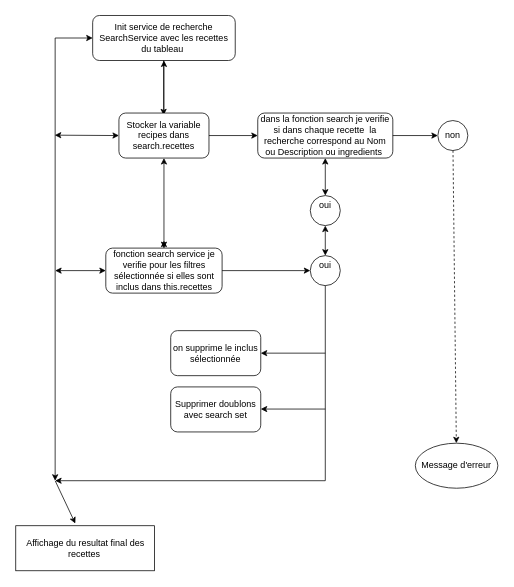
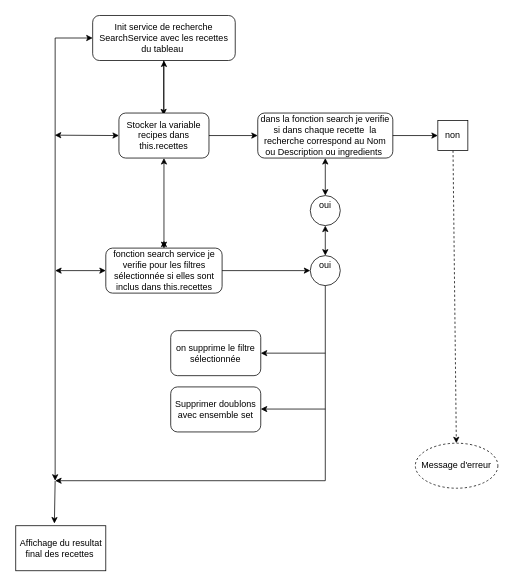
  <mxCell id="0" />
  <mxCell id="1" parent="0" />
  <mxCell id="2" value="Init service de recherche SearchService avec les recettes du tableau&amp;nbsp;" style="rounded=1;whiteSpace=wrap;html=1;" parent="1" vertex="1"><mxGeometry x="123" y="20" width="190" height="60" as="geometry" /></mxCell>
  <mxCell id="3" value="" style="endArrow=classic;html=1;rounded=0;exitX=0.426;exitY=0.95;exitDx=0;exitDy=0;exitPerimeter=0;" parent="1" edge="1"><mxGeometry width="50" height="50" relative="1" as="geometry"><mxPoint x="217.5" y="80" as="sourcePoint" /><mxPoint x="217.56" y="153" as="targetPoint" /><Array as="points" /></mxGeometry></mxCell>
  <mxCell id="4" value="" style="edgeStyle=orthogonalEdgeStyle;rounded=0;orthogonalLoop=1;jettySize=auto;html=1;" parent="1" source="5" target="2" edge="1"><mxGeometry relative="1" as="geometry" /></mxCell>
- <mxCell id="5" value="Stocker la variable recipes dans search.recettes" style="rounded=1;whiteSpace=wrap;html=1;" parent="1" vertex="1"><mxGeometry x="158" y="150" width="120" height="60" as="geometry" /></mxCell>
+ <mxCell id="5" value="Stocker la variable recipes dans this.recettes" style="rounded=1;whiteSpace=wrap;html=1;" parent="1" vertex="1"><mxGeometry x="158" y="150" width="120" height="60" as="geometry" /></mxCell>
  <mxCell id="6" value="" style="endArrow=classic;html=1;rounded=0;" parent="1" target="7" edge="1"><mxGeometry width="50" height="50" relative="1" as="geometry"><mxPoint x="278" y="180" as="sourcePoint" /><mxPoint x="328" y="180" as="targetPoint" /></mxGeometry></mxCell>
  <mxCell id="7" value="dans la fonction search je verifie si dans chaque recette&amp;nbsp; la recherche correspond au Nom ou Description ou ingredients&amp;nbsp;" style="rounded=1;whiteSpace=wrap;html=1;" parent="1" vertex="1"><mxGeometry x="343" y="150" width="180" height="60" as="geometry" /></mxCell>
  <mxCell id="8" value="oui&lt;div&gt;&lt;br&gt;&lt;/div&gt;" style="ellipse;whiteSpace=wrap;html=1;aspect=fixed;" parent="1" vertex="1"><mxGeometry x="413" y="340" width="40" height="40" as="geometry" /></mxCell>
  <mxCell id="9" value="" style="endArrow=classic;startArrow=classic;html=1;rounded=0;entryX=0.5;entryY=0;entryDx=0;entryDy=0;exitX=0.5;exitY=1;exitDx=0;exitDy=0;" parent="1" source="21" target="8" edge="1"><mxGeometry width="50" height="50" relative="1" as="geometry"><mxPoint x="423" y="210" as="sourcePoint" /><mxPoint x="473" y="160" as="targetPoint" /></mxGeometry></mxCell>
  <mxCell id="10" value="" style="endArrow=classic;html=1;rounded=0;" parent="1" edge="1"><mxGeometry width="50" height="50" relative="1" as="geometry"><mxPoint x="433" y="640" as="sourcePoint" /><mxPoint x="73" y="640" as="targetPoint" /></mxGeometry></mxCell>
  <mxCell id="11" value="" style="endArrow=classic;html=1;rounded=0;dashed=1;" parent="1" source="13" target="14" edge="1"><mxGeometry width="50" height="50" relative="1" as="geometry"><mxPoint x="263" y="420" as="sourcePoint" /><mxPoint x="313" y="370" as="targetPoint" /></mxGeometry></mxCell>
  <mxCell id="12" value="" style="endArrow=classic;startArrow=classic;html=1;rounded=0;entryX=0;entryY=0.5;entryDx=0;entryDy=0;" parent="1" target="2" edge="1"><mxGeometry width="50" height="50" relative="1" as="geometry"><mxPoint x="73" y="640" as="sourcePoint" /><mxPoint x="313" y="370" as="targetPoint" /><Array as="points"><mxPoint x="73" y="50" /></Array></mxGeometry></mxCell>
- <mxCell id="13" value="&lt;div&gt;non&lt;/div&gt;" style="ellipse;whiteSpace=wrap;html=1;aspect=fixed;" parent="1" vertex="1"><mxGeometry x="583" y="160" width="40" height="40" as="geometry" /></mxCell>
- <mxCell id="14" value="Message d'erreur" style="ellipse;whiteSpace=wrap;html=1;" parent="1" vertex="1"><mxGeometry x="553" y="590" width="110" height="60" as="geometry" /></mxCell>
+ <mxCell id="13" value="&lt;div&gt;non&lt;/div&gt;" style="whiteSpace=wrap;html=1;aspect=fixed;rounded=0;" parent="1" vertex="1"><mxGeometry x="583" y="160" width="40" height="40" as="geometry" /></mxCell>
+ <mxCell id="14" value="Message d'erreur" style="ellipse;whiteSpace=wrap;html=1;dashed=1;" parent="1" vertex="1"><mxGeometry x="553" y="590" width="110" height="60" as="geometry" /></mxCell>
  <mxCell id="15" value="" style="endArrow=classic;html=1;rounded=0;entryX=0;entryY=0.5;entryDx=0;entryDy=0;exitX=1;exitY=0.5;exitDx=0;exitDy=0;" parent="1" source="7" target="13" edge="1"><mxGeometry width="50" height="50" relative="1" as="geometry"><mxPoint x="263" y="420" as="sourcePoint" /><mxPoint x="313" y="370" as="targetPoint" /></mxGeometry></mxCell>
  <mxCell id="16" value="" style="endArrow=classic;startArrow=classic;html=1;rounded=0;exitX=0.5;exitY=1;exitDx=0;exitDy=0;" parent="1" source="18" edge="1"><mxGeometry width="50" height="50" relative="1" as="geometry"><mxPoint x="263" y="420" as="sourcePoint" /><mxPoint x="218" y="320" as="targetPoint" /></mxGeometry></mxCell>
  <mxCell id="17" value="" style="endArrow=classic;startArrow=classic;html=1;rounded=0;exitX=0.5;exitY=1;exitDx=0;exitDy=0;" parent="1" source="5" target="18" edge="1"><mxGeometry width="50" height="50" relative="1" as="geometry"><mxPoint x="218" y="210" as="sourcePoint" /><mxPoint x="218" y="320" as="targetPoint" /></mxGeometry></mxCell>
  <mxCell id="18" value="fonction search service je verifie pour les filtres sélectionnée si elles sont inclus dans this.recettes" style="rounded=1;whiteSpace=wrap;html=1;" parent="1" vertex="1"><mxGeometry x="140.5" y="330" width="155" height="60" as="geometry" /></mxCell>
  <mxCell id="19" value="" style="endArrow=none;html=1;rounded=0;entryX=0.5;entryY=1;entryDx=0;entryDy=0;" parent="1" target="8" edge="1"><mxGeometry width="50" height="50" relative="1" as="geometry"><mxPoint x="433" y="640" as="sourcePoint" /><mxPoint x="313" y="370" as="targetPoint" /></mxGeometry></mxCell>
  <mxCell id="20" value="" style="endArrow=classic;startArrow=classic;html=1;rounded=0;entryX=0.5;entryY=0;entryDx=0;entryDy=0;exitX=0.5;exitY=1;exitDx=0;exitDy=0;" parent="1" source="7" target="21" edge="1"><mxGeometry width="50" height="50" relative="1" as="geometry"><mxPoint x="433" y="210" as="sourcePoint" /><mxPoint x="433" y="340" as="targetPoint" /></mxGeometry></mxCell>
  <mxCell id="21" value="oui&lt;div&gt;&lt;br&gt;&lt;/div&gt;" style="ellipse;whiteSpace=wrap;html=1;aspect=fixed;" parent="1" vertex="1"><mxGeometry x="413" y="260" width="40" height="40" as="geometry" /></mxCell>
  <mxCell id="22" value="" style="endArrow=classic;html=1;rounded=0;entryX=0;entryY=0.5;entryDx=0;entryDy=0;exitX=1;exitY=0.5;exitDx=0;exitDy=0;" parent="1" source="18" target="8" edge="1"><mxGeometry width="50" height="50" relative="1" as="geometry"><mxPoint x="333" y="430" as="sourcePoint" /><mxPoint x="313" y="370" as="targetPoint" /></mxGeometry></mxCell>
- <mxCell id="23" value="Affichage du resultat final des recettes&amp;nbsp;" style="rounded=0;whiteSpace=wrap;html=1;" parent="1" vertex="1"><mxGeometry x="20.5" y="700" width="185" height="60" as="geometry" /></mxCell>
+ <mxCell id="23" value="Affichage du resultat final des recettes&amp;nbsp;" style="rounded=0;whiteSpace=wrap;html=1;" parent="1" vertex="1"><mxGeometry x="20.5" y="700" width="120" height="60" as="geometry" /></mxCell>
  <mxCell id="24" value="" style="endArrow=classic;html=1;rounded=0;entryX=0.429;entryY=-0.05;entryDx=0;entryDy=0;entryPerimeter=0;" parent="1" target="23" edge="1"><mxGeometry width="50" height="50" relative="1" as="geometry"><mxPoint x="73" y="640" as="sourcePoint" /><mxPoint x="53" y="710.98" as="targetPoint" /></mxGeometry></mxCell>
  <mxCell id="25" value="" style="endArrow=classic;html=1;rounded=0;" parent="1" target="26" edge="1"><mxGeometry width="50" height="50" relative="1" as="geometry"><mxPoint x="433" y="470" as="sourcePoint" /><mxPoint x="323" y="470" as="targetPoint" /></mxGeometry></mxCell>
- <mxCell id="26" value="on supprime le inclus sélectionnée" style="rounded=1;whiteSpace=wrap;html=1;" parent="1" vertex="1"><mxGeometry x="227" y="440" width="120" height="60" as="geometry" /></mxCell>
+ <mxCell id="26" value="on supprime le filtre sélectionnée" style="rounded=1;whiteSpace=wrap;html=1;" parent="1" vertex="1"><mxGeometry x="227" y="440" width="120" height="60" as="geometry" /></mxCell>
  <mxCell id="27" value="" style="endArrow=classic;startArrow=classic;html=1;rounded=0;entryX=0;entryY=0.5;entryDx=0;entryDy=0;" parent="1" target="18" edge="1"><mxGeometry width="50" height="50" relative="1" as="geometry"><mxPoint x="73" y="360" as="sourcePoint" /><mxPoint x="123" y="320" as="targetPoint" /></mxGeometry></mxCell>
- <mxCell id="28" value="Supprimer doublons avec search set" style="rounded=1;whiteSpace=wrap;html=1;" parent="1" vertex="1"><mxGeometry x="227" y="515" width="120" height="60" as="geometry" /></mxCell>
+ <mxCell id="28" value="Supprimer doublons avec ensemble set" style="rounded=1;whiteSpace=wrap;html=1;" parent="1" vertex="1"><mxGeometry x="227" y="515" width="120" height="60" as="geometry" /></mxCell>
  <mxCell id="29" value="" style="endArrow=classic;html=1;rounded=0;" parent="1" edge="1"><mxGeometry width="50" height="50" relative="1" as="geometry"><mxPoint x="433" y="544.5" as="sourcePoint" /><mxPoint x="347" y="544.5" as="targetPoint" /></mxGeometry></mxCell>
  <mxCell id="30" value="" style="endArrow=classic;startArrow=classic;html=1;rounded=0;entryX=0;entryY=0.5;entryDx=0;entryDy=0;" parent="1" target="5" edge="1"><mxGeometry width="50" height="50" relative="1" as="geometry"><mxPoint x="72.5" y="179.5" as="sourcePoint" /><mxPoint x="140.5" y="179.5" as="targetPoint" /></mxGeometry></mxCell>
